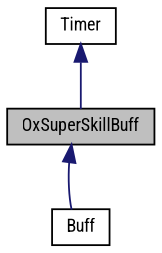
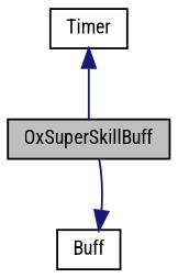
  digraph {
    fontname="Roboto Condensed"
    node [color=black fillcolor=white fontname="Roboto Condensed" fontsize=10 shape=record style=filled]
    edge [color=midnightblue dir=back fontname="Roboto Condensed" fontsize=10 labelfontname=Helvetica labelfontsize=10 style=solid]
    n1 [fillcolor=grey75 fontcolor=black height=0.2 label=OxSuperSkillBuff width=0.4]
    n2 [height=0.2 label=Buff width=0.4]
    n3 [height=0.2 label=Timer width=0.4]
-   n1 -> n2
+   n2 -> n1
    n3 -> n1
  }
